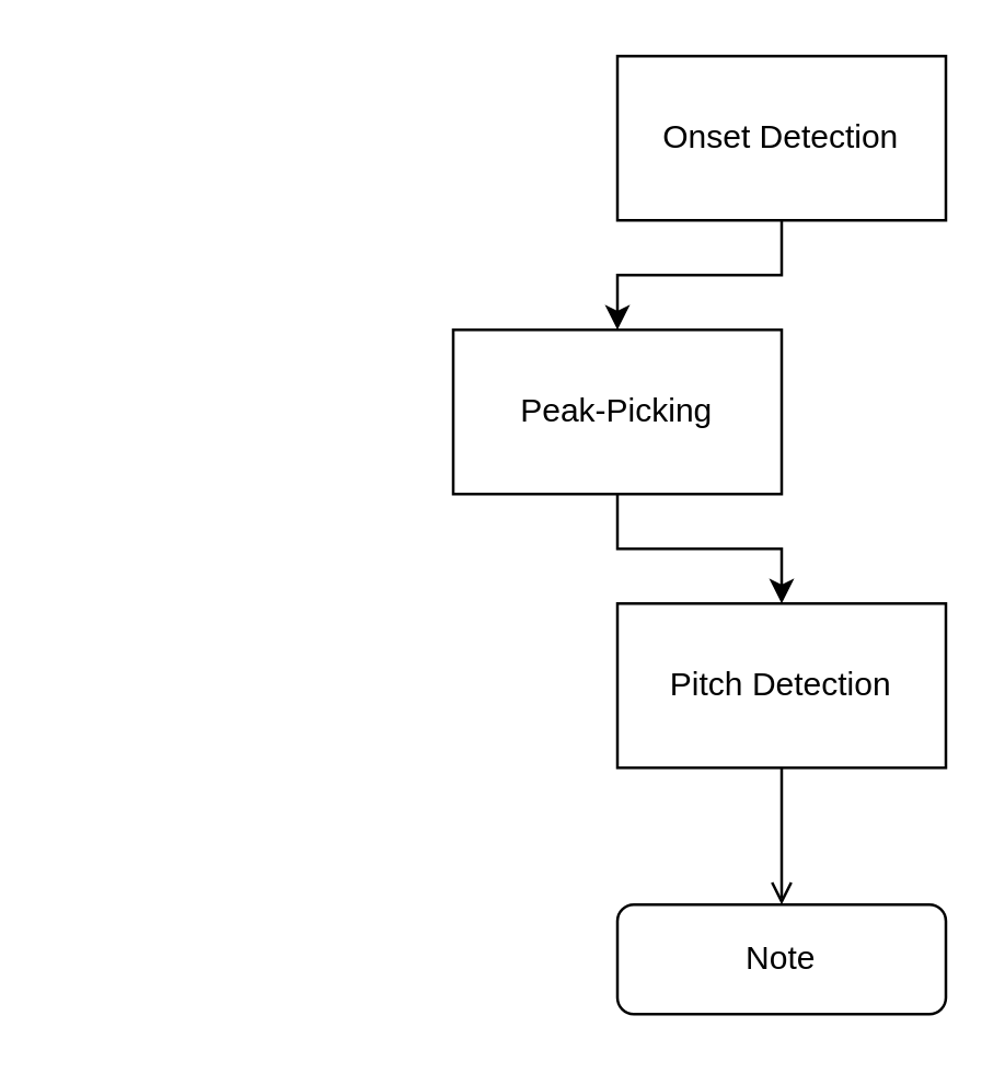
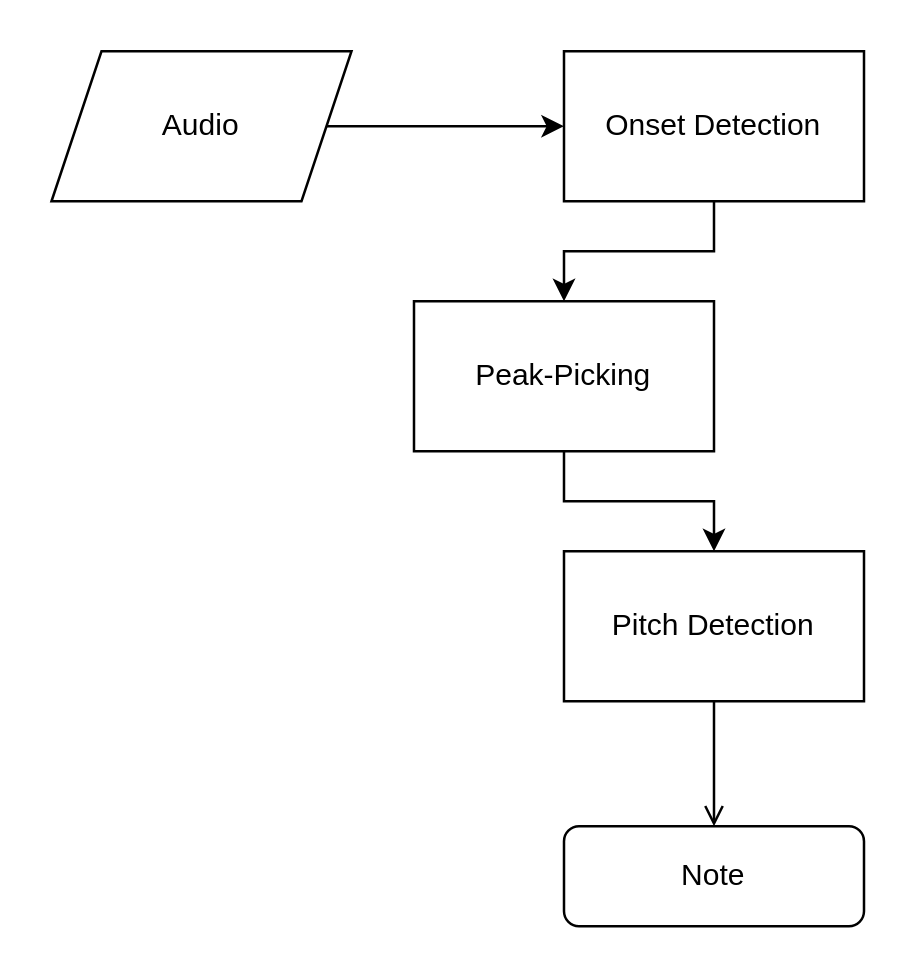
  <mxCell id="0" />
  <mxCell id="1" parent="0" />
+ <mxCell id="2" style="edgeStyle=orthogonalEdgeStyle;rounded=0;orthogonalLoop=1;jettySize=auto;html=1;entryX=0;entryY=0.5;entryDx=0;entryDy=0;" edge="1" parent="1" source="3" target="5"><mxGeometry relative="1" as="geometry" /></mxCell>
+ <mxCell id="3" value="Audio" style="shape=parallelogram;perimeter=parallelogramPerimeter;whiteSpace=wrap;html=1;fixedSize=1;" parent="1" vertex="1"><mxGeometry x="20" y="20" width="120" height="60" as="geometry" /></mxCell>
  <mxCell id="4" style="edgeStyle=orthogonalEdgeStyle;rounded=0;orthogonalLoop=1;jettySize=auto;html=1;entryX=0.5;entryY=0;entryDx=0;entryDy=0;" edge="1" parent="1" source="5" target="7"><mxGeometry relative="1" as="geometry" /></mxCell>
  <mxCell id="5" value="Onset Detection" style="rounded=0;whiteSpace=wrap;html=1;" parent="1" vertex="1"><mxGeometry x="225" y="20" width="120" height="60" as="geometry" /></mxCell>
  <mxCell id="6" style="edgeStyle=orthogonalEdgeStyle;rounded=0;orthogonalLoop=1;jettySize=auto;html=1;entryX=0.5;entryY=0;entryDx=0;entryDy=0;" edge="1" parent="1" source="7" target="9"><mxGeometry relative="1" as="geometry" /></mxCell>
  <mxCell id="7" value="Peak-Picking" style="rounded=0;whiteSpace=wrap;html=1;" parent="1" vertex="1"><mxGeometry x="165" y="120" width="120" height="60" as="geometry" /></mxCell>
  <mxCell id="8" style="edgeStyle=orthogonalEdgeStyle;rounded=0;orthogonalLoop=1;jettySize=auto;html=1;entryX=0.5;entryY=0;entryDx=0;entryDy=0;endArrow=open;" edge="1" parent="1" source="9" target="10"><mxGeometry relative="1" as="geometry" /></mxCell>
  <mxCell id="9" value="Pitch Detection" style="rounded=0;whiteSpace=wrap;html=1;" vertex="1" parent="1"><mxGeometry x="225" y="220" width="120" height="60" as="geometry" /></mxCell>
  <mxCell id="10" value="Note" style="rounded=1;whiteSpace=wrap;html=1;" vertex="1" parent="1"><mxGeometry x="225" y="330" width="120" height="40" as="geometry" /></mxCell>
